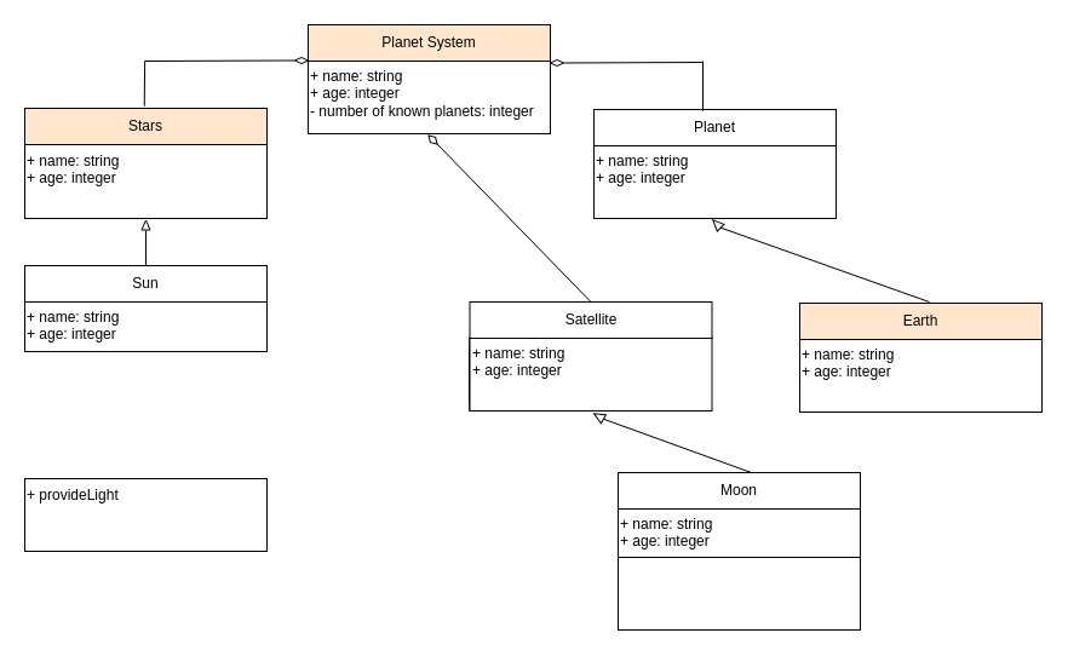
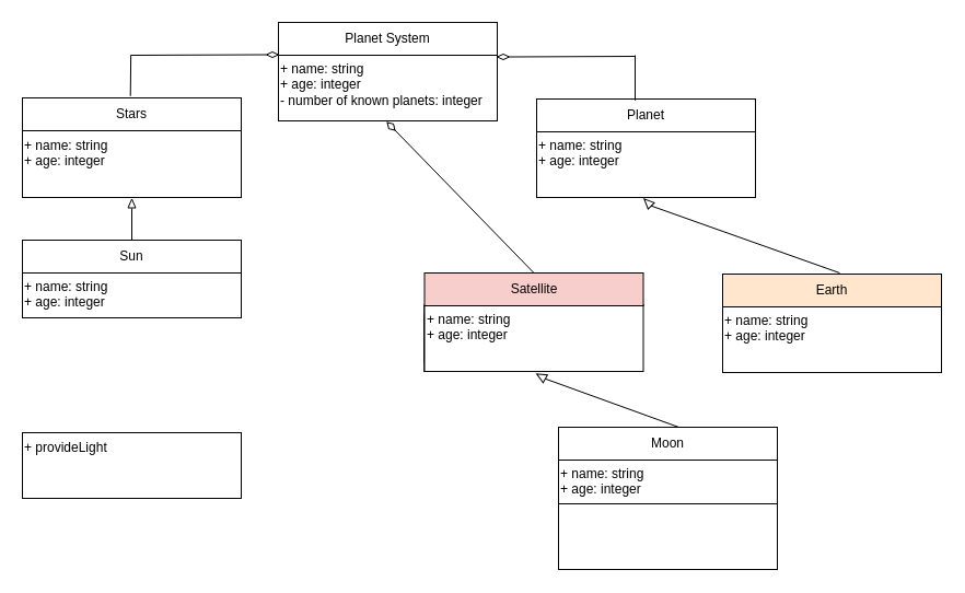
  <mxCell id="0" />
  <mxCell id="1" parent="0" />
  <mxCell id="2" value="" style="rounded=0;whiteSpace=wrap;html=1;" vertex="1" parent="1"><mxGeometry x="254" y="50" width="120" height="60" as="geometry" /></mxCell>
  <mxCell id="3" value="" style="rounded=1;whiteSpace=wrap;html=1;" vertex="1" parent="1"><mxGeometry x="254" y="50" width="120" height="60" as="geometry" /></mxCell>
  <mxCell id="4" value="" style="rounded=1;whiteSpace=wrap;html=1;" vertex="1" parent="1"><mxGeometry x="254" y="50" width="120" height="60" as="geometry" /></mxCell>
  <mxCell id="5" value="" style="rounded=0;whiteSpace=wrap;html=1;" vertex="1" parent="1"><mxGeometry x="254" y="50" width="120" height="60" as="geometry" /></mxCell>
  <mxCell id="6" value="" style="rounded=1;whiteSpace=wrap;html=1;" vertex="1" parent="1"><mxGeometry x="254" y="50" width="120" height="60" as="geometry" /></mxCell>
  <mxCell id="7" value="&lt;div style=&quot;&quot;&gt;&lt;span style=&quot;background-color: initial;&quot;&gt;+ name: string&lt;/span&gt;&lt;/div&gt;&lt;div style=&quot;&quot;&gt;&lt;span style=&quot;background-color: initial;&quot;&gt;+ age: integer&lt;/span&gt;&lt;/div&gt;&lt;div style=&quot;&quot;&gt;&lt;span style=&quot;background-color: initial;&quot;&gt;- number of known planets:&amp;nbsp;&lt;/span&gt;&lt;span style=&quot;background-color: initial;&quot;&gt;integer&lt;/span&gt;&lt;/div&gt;" style="rounded=0;whiteSpace=wrap;html=1;align=left;verticalAlign=top;" vertex="1" parent="1"><mxGeometry x="254" y="49" width="200" height="61" as="geometry" /></mxCell>
- <mxCell id="8" value="Planet System" style="rounded=0;whiteSpace=wrap;html=1;fillColor=#ffe6cc;" vertex="1" parent="1"><mxGeometry x="254" y="20" width="200" height="30" as="geometry" /></mxCell>
+ <mxCell id="8" value="Planet System" style="rounded=0;whiteSpace=wrap;html=1;" vertex="1" parent="1"><mxGeometry x="254" y="20" width="200" height="30" as="geometry" /></mxCell>
  <mxCell id="9" style="edgeStyle=orthogonalEdgeStyle;rounded=0;orthogonalLoop=1;jettySize=auto;html=1;" edge="1" parent="1"><mxGeometry relative="1" as="geometry"><mxPoint x="30" y="239" as="targetPoint" /><mxPoint x="20" y="239.032" as="sourcePoint" /></mxGeometry></mxCell>
  <mxCell id="10" value="" style="rounded=0;whiteSpace=wrap;html=1;" vertex="1" parent="1"><mxGeometry x="20" y="119" width="120" height="60" as="geometry" /></mxCell>
  <mxCell id="11" value="" style="rounded=1;whiteSpace=wrap;html=1;" vertex="1" parent="1"><mxGeometry x="20" y="119" width="120" height="60" as="geometry" /></mxCell>
  <mxCell id="12" value="" style="rounded=1;whiteSpace=wrap;html=1;" vertex="1" parent="1"><mxGeometry x="20" y="119" width="120" height="60" as="geometry" /></mxCell>
  <mxCell id="13" value="" style="rounded=0;whiteSpace=wrap;html=1;" vertex="1" parent="1"><mxGeometry x="20" y="119" width="120" height="60" as="geometry" /></mxCell>
  <mxCell id="14" value="" style="rounded=1;whiteSpace=wrap;html=1;" vertex="1" parent="1"><mxGeometry x="20" y="119" width="120" height="60" as="geometry" /></mxCell>
  <mxCell id="15" value="&lt;div style=&quot;&quot;&gt;&lt;span style=&quot;background-color: initial;&quot;&gt;+ name: string&lt;/span&gt;&lt;/div&gt;&lt;div style=&quot;&quot;&gt;&lt;span style=&quot;background-color: initial;&quot;&gt;+ age: integer&lt;/span&gt;&lt;/div&gt;&lt;div style=&quot;&quot;&gt;&lt;br&gt;&lt;/div&gt;" style="rounded=0;whiteSpace=wrap;html=1;align=left;verticalAlign=top;" vertex="1" parent="1"><mxGeometry x="20" y="119" width="200" height="61" as="geometry" /></mxCell>
- <mxCell id="16" value="Stars" style="rounded=0;whiteSpace=wrap;html=1;fillColor=#ffe6cc;" vertex="1" parent="1"><mxGeometry x="20" y="89" width="200" height="30" as="geometry" /></mxCell>
+ <mxCell id="16" value="Stars" style="rounded=0;whiteSpace=wrap;html=1;" vertex="1" parent="1"><mxGeometry x="20" y="89" width="200" height="30" as="geometry" /></mxCell>
  <mxCell id="17" value="" style="rounded=0;whiteSpace=wrap;html=1;" vertex="1" parent="1"><mxGeometry x="20" y="249" width="120" height="41" as="geometry" /></mxCell>
  <mxCell id="18" value="" style="rounded=1;whiteSpace=wrap;html=1;" vertex="1" parent="1"><mxGeometry x="20" y="249" width="200" height="41" as="geometry" /></mxCell>
  <mxCell id="19" value="&lt;div style=&quot;&quot;&gt;&lt;span style=&quot;background-color: initial;&quot;&gt;+ name: string&lt;/span&gt;&lt;/div&gt;&lt;div style=&quot;&quot;&gt;&lt;span style=&quot;background-color: initial;&quot;&gt;+ age: integer&lt;/span&gt;&lt;/div&gt;" style="rounded=0;whiteSpace=wrap;html=1;align=left;verticalAlign=top;" vertex="1" parent="1"><mxGeometry x="20" y="248" width="200" height="42" as="geometry" /></mxCell>
  <mxCell id="20" value="Sun" style="rounded=0;whiteSpace=wrap;html=1;" vertex="1" parent="1"><mxGeometry x="20" y="219" width="200" height="30" as="geometry" /></mxCell>
  <mxCell id="21" value="&lt;div style=&quot;&quot;&gt;&lt;span style=&quot;background-color: initial;&quot;&gt;+ name: string&lt;/span&gt;&lt;/div&gt;&lt;div style=&quot;&quot;&gt;&lt;span style=&quot;background-color: initial;&quot;&gt;+ age: integer&lt;/span&gt;&lt;/div&gt;&lt;div style=&quot;&quot;&gt;&lt;br&gt;&lt;/div&gt;" style="rounded=0;whiteSpace=wrap;html=1;align=left;verticalAlign=top;" vertex="1" parent="1"><mxGeometry x="510" y="419" width="200" height="41" as="geometry" /></mxCell>
  <mxCell id="22" value="Moon" style="rounded=0;whiteSpace=wrap;html=1;" vertex="1" parent="1"><mxGeometry x="510" y="390" width="200" height="30" as="geometry" /></mxCell>
  <mxCell id="23" value="" style="rounded=0;whiteSpace=wrap;html=1;" vertex="1" parent="1"><mxGeometry x="490" y="120" width="120" height="60" as="geometry" /></mxCell>
  <mxCell id="24" value="" style="rounded=1;whiteSpace=wrap;html=1;" vertex="1" parent="1"><mxGeometry x="490" y="120" width="120" height="60" as="geometry" /></mxCell>
  <mxCell id="25" value="" style="rounded=1;whiteSpace=wrap;html=1;" vertex="1" parent="1"><mxGeometry x="490" y="120" width="120" height="60" as="geometry" /></mxCell>
  <mxCell id="26" value="" style="rounded=0;whiteSpace=wrap;html=1;" vertex="1" parent="1"><mxGeometry x="490" y="120" width="120" height="60" as="geometry" /></mxCell>
  <mxCell id="27" value="" style="rounded=1;whiteSpace=wrap;html=1;" vertex="1" parent="1"><mxGeometry x="490" y="120" width="120" height="60" as="geometry" /></mxCell>
  <mxCell id="28" value="&lt;div style=&quot;&quot;&gt;&lt;span style=&quot;background-color: initial;&quot;&gt;+ name: string&lt;/span&gt;&lt;/div&gt;&lt;div style=&quot;&quot;&gt;&lt;span style=&quot;background-color: initial;&quot;&gt;+ age: integer&lt;/span&gt;&lt;/div&gt;&lt;div style=&quot;&quot;&gt;&lt;br&gt;&lt;/div&gt;" style="rounded=0;whiteSpace=wrap;html=1;align=left;verticalAlign=top;" vertex="1" parent="1"><mxGeometry x="490" y="119" width="200" height="61" as="geometry" /></mxCell>
  <mxCell id="29" value="Planet" style="rounded=0;whiteSpace=wrap;html=1;" vertex="1" parent="1"><mxGeometry x="490" y="90" width="200" height="30" as="geometry" /></mxCell>
  <mxCell id="30" value="" style="rounded=0;whiteSpace=wrap;html=1;" vertex="1" parent="1"><mxGeometry x="387.5" y="279" width="120" height="60" as="geometry" /></mxCell>
  <mxCell id="31" value="" style="rounded=1;whiteSpace=wrap;html=1;" vertex="1" parent="1"><mxGeometry x="387.5" y="279" width="120" height="60" as="geometry" /></mxCell>
  <mxCell id="32" value="" style="rounded=1;whiteSpace=wrap;html=1;" vertex="1" parent="1"><mxGeometry x="387.5" y="279" width="120" height="60" as="geometry" /></mxCell>
  <mxCell id="33" value="" style="rounded=0;whiteSpace=wrap;html=1;" vertex="1" parent="1"><mxGeometry x="387.5" y="279" width="120" height="60" as="geometry" /></mxCell>
  <mxCell id="34" value="" style="rounded=1;whiteSpace=wrap;html=1;" vertex="1" parent="1"><mxGeometry x="387.5" y="279" width="120" height="60" as="geometry" /></mxCell>
  <mxCell id="35" value="&lt;div style=&quot;&quot;&gt;&lt;span style=&quot;background-color: initial;&quot;&gt;+ name: string&lt;/span&gt;&lt;/div&gt;&lt;div style=&quot;&quot;&gt;&lt;span style=&quot;background-color: initial;&quot;&gt;+ age: integer&lt;/span&gt;&lt;/div&gt;" style="rounded=0;whiteSpace=wrap;html=1;align=left;verticalAlign=top;" vertex="1" parent="1"><mxGeometry x="387.5" y="278" width="200" height="61" as="geometry" /></mxCell>
- <mxCell id="36" value="Satellite" style="rounded=0;whiteSpace=wrap;html=1;" vertex="1" parent="1"><mxGeometry x="387.5" y="249" width="200" height="30" as="geometry" /></mxCell>
+ <mxCell id="36" value="Satellite" style="rounded=0;whiteSpace=wrap;html=1;fillColor=#f8cecc;" vertex="1" parent="1"><mxGeometry x="387.5" y="249" width="200" height="30" as="geometry" /></mxCell>
  <mxCell id="37" value="" style="endArrow=none;html=1;rounded=0;entryX=0.5;entryY=0;entryDx=0;entryDy=0;" edge="1" parent="1"><mxGeometry width="50" height="50" relative="1" as="geometry"><mxPoint x="580" y="51" as="sourcePoint" /><mxPoint x="465" y="51.5" as="targetPoint" /></mxGeometry></mxCell>
  <mxCell id="38" value="" style="rhombus;whiteSpace=wrap;html=1;direction=north;flipH=1;rotation=-180;" vertex="1" parent="1"><mxGeometry x="454" y="49" width="11" height="5" as="geometry" /></mxCell>
  <mxCell id="39" value="" style="endArrow=none;html=1;rounded=0;exitX=0.448;exitY=-0.091;exitDx=0;exitDy=0;exitPerimeter=0;" edge="1" parent="1"><mxGeometry width="50" height="50" relative="1" as="geometry"><mxPoint x="118.73" y="87.27" as="sourcePoint" /><mxPoint x="119.13" y="50" as="targetPoint" /></mxGeometry></mxCell>
  <mxCell id="40" value="" style="rhombus;whiteSpace=wrap;html=1;direction=west;flipH=1;rotation=-45;" vertex="1" parent="1"><mxGeometry x="354" y="110" width="6" height="10" as="geometry" /></mxCell>
  <mxCell id="41" value="" style="endArrow=none;html=1;rounded=0;entryX=0.5;entryY=0;entryDx=0;entryDy=0;exitX=0.5;exitY=0;exitDx=0;exitDy=0;" edge="1" parent="1" source="36" target="40"><mxGeometry width="50" height="50" relative="1" as="geometry"><mxPoint x="530" y="249" as="sourcePoint" /><mxPoint x="580" y="199" as="targetPoint" /></mxGeometry></mxCell>
  <mxCell id="42" value="" style="endArrow=none;html=1;rounded=0;entryX=0;entryY=0.5;entryDx=0;entryDy=0;" edge="1" parent="1" target="51"><mxGeometry width="50" height="50" relative="1" as="geometry"><mxPoint x="620" y="390" as="sourcePoint" /><mxPoint x="500" y="350" as="targetPoint" /></mxGeometry></mxCell>
  <mxCell id="43" style="edgeStyle=orthogonalEdgeStyle;rounded=0;orthogonalLoop=1;jettySize=auto;html=1;" edge="1" parent="1"><mxGeometry relative="1" as="geometry"><mxPoint x="670" y="270" as="targetPoint" /><mxPoint x="660" y="270.032" as="sourcePoint" /></mxGeometry></mxCell>
  <mxCell id="44" value="" style="rounded=0;whiteSpace=wrap;html=1;" vertex="1" parent="1"><mxGeometry x="660" y="280" width="120" height="60" as="geometry" /></mxCell>
  <mxCell id="45" value="" style="rounded=1;whiteSpace=wrap;html=1;" vertex="1" parent="1"><mxGeometry x="660" y="280" width="120" height="60" as="geometry" /></mxCell>
  <mxCell id="46" value="" style="rounded=1;whiteSpace=wrap;html=1;" vertex="1" parent="1"><mxGeometry x="660" y="280" width="120" height="60" as="geometry" /></mxCell>
  <mxCell id="47" value="" style="rounded=0;whiteSpace=wrap;html=1;" vertex="1" parent="1"><mxGeometry x="660" y="280" width="120" height="60" as="geometry" /></mxCell>
  <mxCell id="48" value="" style="rounded=1;whiteSpace=wrap;html=1;" vertex="1" parent="1"><mxGeometry x="660" y="280" width="120" height="60" as="geometry" /></mxCell>
  <mxCell id="49" value="&lt;div style=&quot;&quot;&gt;&lt;span style=&quot;background-color: initial;&quot;&gt;+ name: string&lt;/span&gt;&lt;/div&gt;&lt;div style=&quot;&quot;&gt;&lt;span style=&quot;background-color: initial;&quot;&gt;+ age: integer&lt;/span&gt;&lt;/div&gt;&lt;div style=&quot;&quot;&gt;&lt;br&gt;&lt;/div&gt;" style="rounded=0;whiteSpace=wrap;html=1;align=left;verticalAlign=top;" vertex="1" parent="1"><mxGeometry x="660" y="279" width="200" height="61" as="geometry" /></mxCell>
  <mxCell id="50" value="Earth" style="rounded=0;whiteSpace=wrap;html=1;fillColor=#ffe6cc;" vertex="1" parent="1"><mxGeometry x="660" y="250" width="200" height="30" as="geometry" /></mxCell>
  <mxCell id="51" value="" style="triangle;whiteSpace=wrap;html=1;direction=north;rotation=-60;" vertex="1" parent="1"><mxGeometry x="490" y="339" width="8" height="9" as="geometry" /></mxCell>
  <mxCell id="52" value="" style="triangle;whiteSpace=wrap;html=1;direction=north;rotation=-45;" vertex="1" parent="1"><mxGeometry x="587.5" y="180" width="8" height="9" as="geometry" /></mxCell>
  <mxCell id="53" value="" style="endArrow=none;html=1;rounded=0;entryX=0;entryY=0.5;entryDx=0;entryDy=0;" edge="1" parent="1" target="52"><mxGeometry width="50" height="50" relative="1" as="geometry"><mxPoint x="767" y="249" as="sourcePoint" /><mxPoint x="600" y="190" as="targetPoint" /></mxGeometry></mxCell>
  <mxCell id="54" value="" style="endArrow=none;html=1;rounded=0;" edge="1" parent="1"><mxGeometry width="50" height="50" relative="1" as="geometry"><mxPoint x="120" y="219" as="sourcePoint" /><mxPoint x="120" y="190" as="targetPoint" /></mxGeometry></mxCell>
  <mxCell id="55" value="" style="triangle;whiteSpace=wrap;html=1;rotation=-90;" vertex="1" parent="1"><mxGeometry x="116" y="182" width="8" height="7" as="geometry" /></mxCell>
  <mxCell id="56" value="" style="endArrow=none;html=1;rounded=0;entryX=0.5;entryY=0;entryDx=0;entryDy=0;exitX=0.5;exitY=1;exitDx=0;exitDy=0;" edge="1" parent="1" source="57"><mxGeometry width="50" height="50" relative="1" as="geometry"><mxPoint x="240" y="50" as="sourcePoint" /><mxPoint x="119" y="50" as="targetPoint" /></mxGeometry></mxCell>
  <mxCell id="57" value="" style="rhombus;whiteSpace=wrap;html=1;direction=north;flipH=1;rotation=-180;" vertex="1" parent="1"><mxGeometry x="243" y="47" width="11" height="5" as="geometry" /></mxCell>
  <mxCell id="58" value="" style="endArrow=none;html=1;rounded=0;exitX=0.448;exitY=-0.091;exitDx=0;exitDy=0;exitPerimeter=0;" edge="1" parent="1"><mxGeometry width="50" height="50" relative="1" as="geometry"><mxPoint x="580" y="91.27" as="sourcePoint" /><mxPoint x="580" y="50" as="targetPoint" /></mxGeometry></mxCell>
  <mxCell id="59" value="+ provideLight" style="rounded=0;whiteSpace=wrap;html=1;align=left;verticalAlign=top;" vertex="1" parent="1"><mxGeometry x="20" y="395" width="200" height="60" as="geometry" /></mxCell>
  <mxCell id="60" value="" style="rounded=0;whiteSpace=wrap;html=1;" vertex="1" parent="1"><mxGeometry x="510" y="460" width="200" height="60" as="geometry" /></mxCell>
